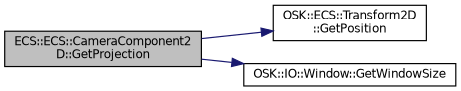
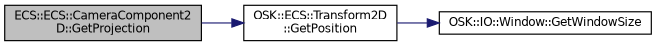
  digraph {
    rankdir=LR
    node [color=black fillcolor=white fontname=Helvetica fontsize=10 shape=record style=filled]
    edge [color=midnightblue fontname=Helvetica fontsize=10 labelfontname=Helvetica labelfontsize=10 style=solid]
    n1 [fillcolor=grey75 fontcolor=black height=0.2 label="ECS::ECS::CameraComponent2\lD::GetProjection" width=0.4]
    n2 [height=0.2 label="OSK::ECS::Transform2D\l::GetPosition" width=0.4]
    n3 [height=0.2 label="OSK::IO::Window::GetWindowSize" width=0.4]
    n1 -> n2
-   n1 -> n3
+   n2 -> n3
  }
